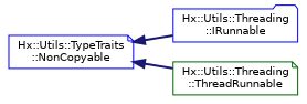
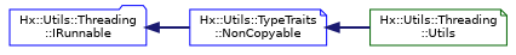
  digraph {
    rankdir=LR
    node [color=blue fillcolor=white fontname=Helvetica fontsize=10 shape=note style=filled]
    edge [color=midnightblue dir=back fontname=Helvetica fontsize=10 labelfontname=Helvetica labelfontsize=10 style=bold]
    n1 [height=0.2 label="Hx::Utils::TypeTraits\l::NonCopyable" width=0.4]
    n2 [height=0.2 label="Hx::Utils::Threading\l::IRunnable" shape=folder width=0.4]
-   n3 [color=darkgreen height=0.2 label="Hx::Utils::Threading\l::ThreadRunnable" width=0.4]
-   n1 -> n2
+   n3 [color=darkgreen height=0.2 label="Hx::Utils::Threading\l::Utils" width=0.4]
+   n2 -> n1
    n1 -> n3
  }
